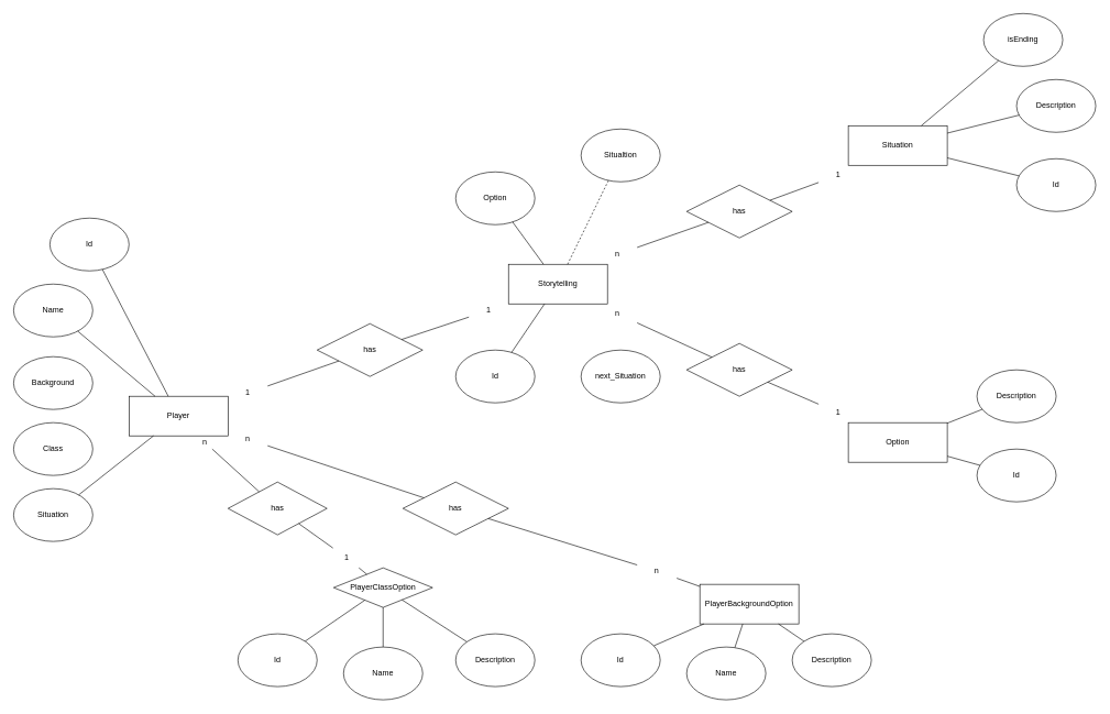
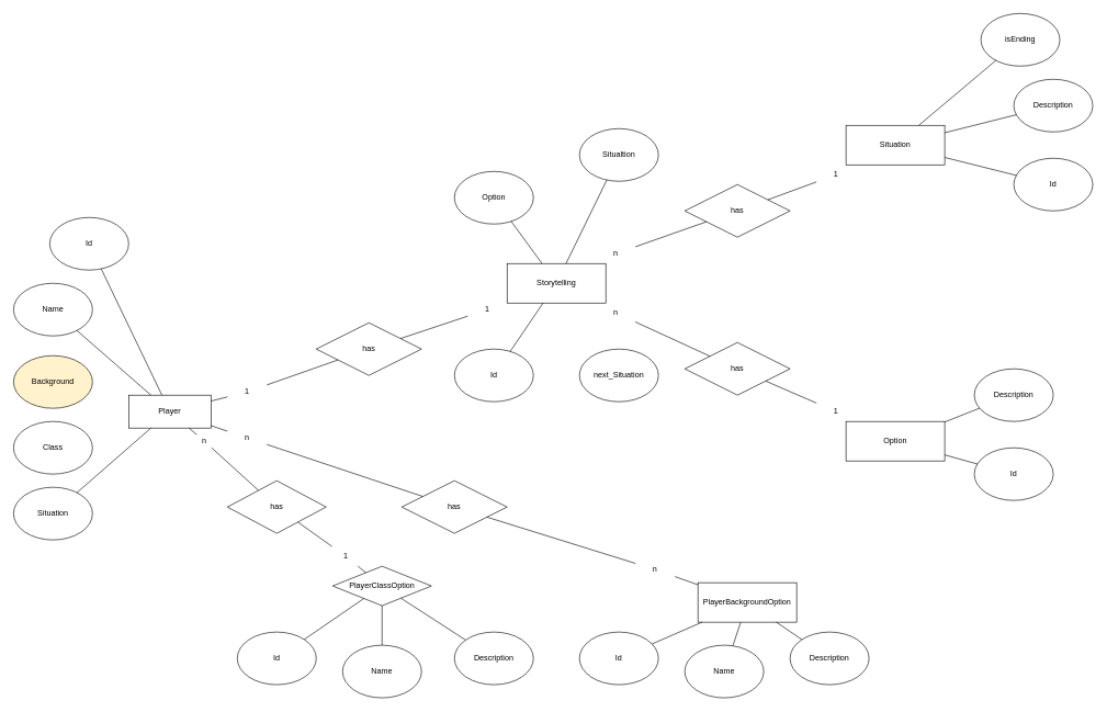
  <mxCell id="0" />
  <mxCell id="1" parent="0" />
- <mxCell id="2" value="Player" style="rounded=0;whiteSpace=wrap;html=1;" parent="1" vertex="1"><mxGeometry x="195" y="600" width="150" height="60" as="geometry" /></mxCell>
+ <mxCell id="2" value="Player" style="rounded=0;whiteSpace=wrap;html=1;" parent="1" vertex="1"><mxGeometry x="195" y="600" width="125" height="50" as="geometry" /></mxCell>
  <mxCell id="3" value="Situation" style="rounded=0;whiteSpace=wrap;html=1;" parent="1" vertex="1"><mxGeometry x="1285" y="190" width="150" height="60" as="geometry" /></mxCell>
  <mxCell id="4" value="Storytelling" style="rounded=0;whiteSpace=wrap;html=1;" parent="1" vertex="1"><mxGeometry x="770" y="400" width="150" height="60" as="geometry" /></mxCell>
  <mxCell id="5" value="PlayerClassOption" style="rhombus;whiteSpace=wrap;html=1;" parent="1" vertex="1"><mxGeometry x="505" y="860" width="150" height="60" as="geometry" /></mxCell>
  <mxCell id="6" value="Id" style="ellipse;whiteSpace=wrap;html=1;" parent="1" vertex="1"><mxGeometry x="75" y="330" width="120" height="80" as="geometry" /></mxCell>
  <mxCell id="7" value="Id" style="ellipse;whiteSpace=wrap;html=1;" parent="1" vertex="1"><mxGeometry x="1540" y="240" width="120" height="80" as="geometry" /></mxCell>
  <mxCell id="8" value="Id" style="ellipse;whiteSpace=wrap;html=1;" parent="1" vertex="1"><mxGeometry x="690" y="530" width="120" height="80" as="geometry" /></mxCell>
  <mxCell id="9" value="Name" style="ellipse;whiteSpace=wrap;html=1;" parent="1" vertex="1"><mxGeometry x="20" y="430" width="120" height="80" as="geometry" /></mxCell>
  <mxCell id="10" value="Description" style="ellipse;whiteSpace=wrap;html=1;" parent="1" vertex="1"><mxGeometry x="1540" y="120" width="120" height="80" as="geometry" /></mxCell>
  <mxCell id="11" value="Id" style="ellipse;whiteSpace=wrap;html=1;" parent="1" vertex="1"><mxGeometry x="360" y="960" width="120" height="80" as="geometry" /></mxCell>
  <mxCell id="12" value="Name" style="ellipse;whiteSpace=wrap;html=1;" parent="1" vertex="1"><mxGeometry x="520" y="980" width="120" height="80" as="geometry" /></mxCell>
  <mxCell id="13" value="Description" style="ellipse;whiteSpace=wrap;html=1;" parent="1" vertex="1"><mxGeometry x="690" y="960" width="120" height="80" as="geometry" /></mxCell>
  <mxCell id="14" value="isEnding&lt;span style=&quot;color: rgba(0, 0, 0, 0); font-family: monospace; font-size: 0px; text-align: start; text-wrap: nowrap;&quot;&gt;%3CmxGraphModel%3E%3Croot%3E%3CmxCell%20id%3D%220%22%2F%3E%3CmxCell%20id%3D%221%22%20parent%3D%220%22%2F%3E%3CmxCell%20id%3D%222%22%20value%3D%22Description%22%20style%3D%22ellipse%3BwhiteSpace%3Dwrap%3Bhtml%3D1%3B%22%20vertex%3D%221%22%20parent%3D%221%22%3E%3CmxGeometry%20x%3D%22620%22%20y%3D%22190%22%20width%3D%22120%22%20height%3D%2280%22%20as%3D%22geometry%22%2F%3E%3C%2FmxCell%3E%3C%2Froot%3E%3C%2FmxGraphModel%3E&lt;/span&gt;" style="ellipse;whiteSpace=wrap;html=1;" parent="1" vertex="1"><mxGeometry x="1490" y="20" width="120" height="80" as="geometry" /></mxCell>
- <mxCell id="15" value="Background" style="ellipse;whiteSpace=wrap;html=1;" parent="1" vertex="1"><mxGeometry x="20" y="540" width="120" height="80" as="geometry" /></mxCell>
+ <mxCell id="15" value="Background" style="ellipse;whiteSpace=wrap;html=1;fillColor=#fff2cc;" parent="1" vertex="1"><mxGeometry x="20" y="540" width="120" height="80" as="geometry" /></mxCell>
  <mxCell id="16" value="next_Situation" style="ellipse;whiteSpace=wrap;html=1;" parent="1" vertex="1"><mxGeometry x="880" y="530" width="120" height="80" as="geometry" /></mxCell>
  <mxCell id="17" value="Option" style="ellipse;whiteSpace=wrap;html=1;" parent="1" vertex="1"><mxGeometry x="690" y="260" width="120" height="80" as="geometry" /></mxCell>
  <mxCell id="18" value="Situaltion" style="ellipse;whiteSpace=wrap;html=1;" parent="1" vertex="1"><mxGeometry x="880" y="195" width="120" height="80" as="geometry" /></mxCell>
  <mxCell id="19" value="Class" style="ellipse;whiteSpace=wrap;html=1;" parent="1" vertex="1"><mxGeometry x="20" y="640" width="120" height="80" as="geometry" /></mxCell>
  <mxCell id="20" value="Situation" style="ellipse;whiteSpace=wrap;html=1;" parent="1" vertex="1"><mxGeometry x="20" y="740" width="120" height="80" as="geometry" /></mxCell>
  <mxCell id="21" value="PlayerBackgroundOption" style="rounded=0;whiteSpace=wrap;html=1;" parent="1" vertex="1"><mxGeometry x="1060" y="885" width="150" height="60" as="geometry" /></mxCell>
  <mxCell id="22" value="Id" style="ellipse;whiteSpace=wrap;html=1;" parent="1" vertex="1"><mxGeometry x="880" y="960" width="120" height="80" as="geometry" /></mxCell>
  <mxCell id="23" value="Name" style="ellipse;whiteSpace=wrap;html=1;" parent="1" vertex="1"><mxGeometry x="1040" y="980" width="120" height="80" as="geometry" /></mxCell>
  <mxCell id="24" value="Description" style="ellipse;whiteSpace=wrap;html=1;" parent="1" vertex="1"><mxGeometry x="1200" y="960" width="120" height="80" as="geometry" /></mxCell>
  <mxCell id="25" value="Option" style="rounded=0;whiteSpace=wrap;html=1;" parent="1" vertex="1"><mxGeometry x="1285" y="640" width="150" height="60" as="geometry" /></mxCell>
  <mxCell id="26" value="Id" style="ellipse;whiteSpace=wrap;html=1;" parent="1" vertex="1"><mxGeometry x="1480" y="680" width="120" height="80" as="geometry" /></mxCell>
  <mxCell id="27" value="Description" style="ellipse;whiteSpace=wrap;html=1;" parent="1" vertex="1"><mxGeometry x="1480" y="560" width="120" height="80" as="geometry" /></mxCell>
  <mxCell id="28" value="" style="endArrow=none;html=1;rounded=0;" parent="1" source="2" target="6" edge="1"><mxGeometry width="50" height="50" relative="1" as="geometry"><mxPoint x="370" y="520" as="sourcePoint" /><mxPoint x="420" y="470" as="targetPoint" /></mxGeometry></mxCell>
  <mxCell id="29" value="" style="endArrow=none;html=1;rounded=0;" parent="1" source="2" target="9" edge="1"><mxGeometry width="50" height="50" relative="1" as="geometry"><mxPoint x="264" y="610" as="sourcePoint" /><mxPoint x="165" y="418" as="targetPoint" /></mxGeometry></mxCell>
  <mxCell id="30" value="" style="endArrow=none;html=1;rounded=0;" parent="1" source="2" target="20" edge="1"><mxGeometry width="50" height="50" relative="1" as="geometry"><mxPoint x="294" y="640" as="sourcePoint" /><mxPoint x="195" y="448" as="targetPoint" /></mxGeometry></mxCell>
- <mxCell id="31" value="" style="endArrow=none;html=1;rounded=0;dashed=1;" parent="1" source="4" target="18" edge="1"><mxGeometry width="50" height="50" relative="1" as="geometry"><mxPoint x="800" y="670" as="sourcePoint" /><mxPoint x="701" y="478" as="targetPoint" /></mxGeometry></mxCell>
+ <mxCell id="31" value="" style="endArrow=none;html=1;rounded=0;" parent="1" source="4" target="18" edge="1"><mxGeometry width="50" height="50" relative="1" as="geometry"><mxPoint x="800" y="670" as="sourcePoint" /><mxPoint x="701" y="478" as="targetPoint" /></mxGeometry></mxCell>
  <mxCell id="32" value="" style="endArrow=none;html=1;rounded=0;" parent="1" source="4" target="17" edge="1"><mxGeometry width="50" height="50" relative="1" as="geometry"><mxPoint x="324" y="670" as="sourcePoint" /><mxPoint x="225" y="478" as="targetPoint" /></mxGeometry></mxCell>
  <mxCell id="33" value="" style="endArrow=none;html=1;rounded=0;" parent="1" source="4" target="8" edge="1"><mxGeometry width="50" height="50" relative="1" as="geometry"><mxPoint x="877" y="410" as="sourcePoint" /><mxPoint x="924" y="346" as="targetPoint" /></mxGeometry></mxCell>
  <mxCell id="34" value="" style="endArrow=none;html=1;rounded=0;" parent="1" source="5" target="13" edge="1"><mxGeometry width="50" height="50" relative="1" as="geometry"><mxPoint x="897" y="430" as="sourcePoint" /><mxPoint x="944" y="366" as="targetPoint" /></mxGeometry></mxCell>
  <mxCell id="35" value="" style="endArrow=none;html=1;rounded=0;" parent="1" source="5" target="12" edge="1"><mxGeometry width="50" height="50" relative="1" as="geometry"><mxPoint x="647" y="930" as="sourcePoint" /><mxPoint x="719" y="981" as="targetPoint" /></mxGeometry></mxCell>
  <mxCell id="36" value="" style="endArrow=none;html=1;rounded=0;" parent="1" source="5" target="11" edge="1"><mxGeometry width="50" height="50" relative="1" as="geometry"><mxPoint x="657" y="940" as="sourcePoint" /><mxPoint x="729" y="991" as="targetPoint" /></mxGeometry></mxCell>
  <mxCell id="37" value="" style="endArrow=none;html=1;rounded=0;" parent="1" source="21" target="22" edge="1"><mxGeometry width="50" height="50" relative="1" as="geometry"><mxPoint x="667" y="950" as="sourcePoint" /><mxPoint x="739" y="1001" as="targetPoint" /></mxGeometry></mxCell>
  <mxCell id="38" value="" style="endArrow=none;html=1;rounded=0;" parent="1" source="21" target="23" edge="1"><mxGeometry width="50" height="50" relative="1" as="geometry"><mxPoint x="1077" y="930" as="sourcePoint" /><mxPoint x="994" y="983" as="targetPoint" /></mxGeometry></mxCell>
  <mxCell id="39" value="" style="endArrow=none;html=1;rounded=0;" parent="1" source="21" target="24" edge="1"><mxGeometry width="50" height="50" relative="1" as="geometry"><mxPoint x="1087" y="940" as="sourcePoint" /><mxPoint x="1004" y="993" as="targetPoint" /></mxGeometry></mxCell>
  <mxCell id="40" value="" style="endArrow=none;html=1;rounded=0;" parent="1" source="26" target="25" edge="1"><mxGeometry width="50" height="50" relative="1" as="geometry"><mxPoint x="1097" y="950" as="sourcePoint" /><mxPoint x="1014" y="1003" as="targetPoint" /></mxGeometry></mxCell>
  <mxCell id="41" value="" style="endArrow=none;html=1;rounded=0;" parent="1" source="27" target="25" edge="1"><mxGeometry width="50" height="50" relative="1" as="geometry"><mxPoint x="1530" y="800" as="sourcePoint" /><mxPoint x="1421" y="720" as="targetPoint" /></mxGeometry></mxCell>
  <mxCell id="42" value="" style="endArrow=none;html=1;rounded=0;" parent="1" source="7" target="3" edge="1"><mxGeometry width="50" height="50" relative="1" as="geometry"><mxPoint x="1518" y="578" as="sourcePoint" /><mxPoint x="1414" y="650" as="targetPoint" /></mxGeometry></mxCell>
  <mxCell id="43" value="" style="endArrow=none;html=1;rounded=0;" parent="1" source="10" target="3" edge="1"><mxGeometry width="50" height="50" relative="1" as="geometry"><mxPoint x="1538" y="598" as="sourcePoint" /><mxPoint x="1434" y="670" as="targetPoint" /></mxGeometry></mxCell>
  <mxCell id="44" value="" style="endArrow=none;html=1;rounded=0;" parent="1" source="3" target="14" edge="1"><mxGeometry width="50" height="50" relative="1" as="geometry"><mxPoint x="1548" y="608" as="sourcePoint" /><mxPoint x="1444" y="680" as="targetPoint" /></mxGeometry></mxCell>
  <mxCell id="45" value="has" style="rhombus;whiteSpace=wrap;html=1;" parent="1" vertex="1"><mxGeometry x="610" y="730" width="160" height="80" as="geometry" /></mxCell>
  <mxCell id="46" value="has" style="rhombus;whiteSpace=wrap;html=1;" parent="1" vertex="1"><mxGeometry x="345" y="730" width="150" height="80" as="geometry" /></mxCell>
  <mxCell id="47" value="" style="endArrow=none;html=1;rounded=0;" parent="1" source="58" target="45" edge="1"><mxGeometry width="50" height="50" relative="1" as="geometry"><mxPoint x="835" y="470" as="sourcePoint" /><mxPoint x="785" y="544" as="targetPoint" /></mxGeometry></mxCell>
  <mxCell id="48" value="" style="endArrow=none;html=1;rounded=0;" parent="1" source="56" target="45" edge="1"><mxGeometry width="50" height="50" relative="1" as="geometry"><mxPoint x="1036" y="870" as="sourcePoint" /><mxPoint x="718" y="742" as="targetPoint" /></mxGeometry></mxCell>
  <mxCell id="49" value="" style="endArrow=none;html=1;rounded=0;" parent="1" source="52" target="46" edge="1"><mxGeometry width="50" height="50" relative="1" as="geometry"><mxPoint x="355" y="656" as="sourcePoint" /><mxPoint x="657" y="723" as="targetPoint" /></mxGeometry></mxCell>
  <mxCell id="50" value="" style="endArrow=none;html=1;rounded=0;" parent="1" source="54" target="5" edge="1"><mxGeometry width="50" height="50" relative="1" as="geometry"><mxPoint x="365" y="666" as="sourcePoint" /><mxPoint x="667" y="733" as="targetPoint" /></mxGeometry></mxCell>
  <mxCell id="51" value="" style="endArrow=none;html=1;rounded=0;" parent="1" source="2" target="52" edge="1"><mxGeometry width="50" height="50" relative="1" as="geometry"><mxPoint x="302" y="660" as="sourcePoint" /><mxPoint x="393" y="745" as="targetPoint" /></mxGeometry></mxCell>
  <mxCell id="52" value="n" style="text;html=1;align=center;verticalAlign=middle;whiteSpace=wrap;rounded=0;" parent="1" vertex="1"><mxGeometry x="280" y="660" width="60" height="20" as="geometry" /></mxCell>
  <mxCell id="53" value="" style="endArrow=none;html=1;rounded=0;" parent="1" source="46" target="54" edge="1"><mxGeometry width="50" height="50" relative="1" as="geometry"><mxPoint x="451" y="793" as="sourcePoint" /><mxPoint x="540" y="860" as="targetPoint" /></mxGeometry></mxCell>
  <mxCell id="54" value="1" style="text;html=1;align=center;verticalAlign=middle;whiteSpace=wrap;rounded=0;" parent="1" vertex="1"><mxGeometry x="495" y="830" width="60" height="30" as="geometry" /></mxCell>
  <mxCell id="55" value="" style="endArrow=none;html=1;rounded=0;" parent="1" source="2" target="56" edge="1"><mxGeometry width="50" height="50" relative="1" as="geometry"><mxPoint x="345" y="655" as="sourcePoint" /><mxPoint x="642" y="754" as="targetPoint" /></mxGeometry></mxCell>
  <mxCell id="56" value="n" style="text;html=1;align=center;verticalAlign=middle;whiteSpace=wrap;rounded=0;" parent="1" vertex="1"><mxGeometry x="345" y="650" width="60" height="30" as="geometry" /></mxCell>
  <mxCell id="57" value="" style="endArrow=none;html=1;rounded=0;" parent="1" source="21" target="58" edge="1"><mxGeometry width="50" height="50" relative="1" as="geometry"><mxPoint x="1025" y="868" as="sourcePoint" /><mxPoint x="740" y="785" as="targetPoint" /></mxGeometry></mxCell>
  <mxCell id="58" value="n" style="text;html=1;align=center;verticalAlign=middle;whiteSpace=wrap;rounded=0;" parent="1" vertex="1"><mxGeometry x="965" y="850" width="60" height="30" as="geometry" /></mxCell>
  <mxCell id="59" value="has" style="rhombus;whiteSpace=wrap;html=1;" parent="1" vertex="1"><mxGeometry x="1040" y="280" width="160" height="80" as="geometry" /></mxCell>
  <mxCell id="60" value="has" style="rhombus;whiteSpace=wrap;html=1;" parent="1" vertex="1"><mxGeometry x="1040" y="520" width="160" height="80" as="geometry" /></mxCell>
  <mxCell id="61" value="" style="endArrow=none;html=1;rounded=0;" parent="1" source="68" target="4" edge="1"><mxGeometry width="50" height="50" relative="1" as="geometry"><mxPoint x="1190" y="435.5" as="sourcePoint" /><mxPoint x="964" y="364.5" as="targetPoint" /></mxGeometry></mxCell>
  <mxCell id="62" value="" style="endArrow=none;html=1;rounded=0;" parent="1" source="70" target="59" edge="1"><mxGeometry width="50" height="50" relative="1" as="geometry"><mxPoint x="1086" y="497" as="sourcePoint" /><mxPoint x="930" y="458" as="targetPoint" /></mxGeometry></mxCell>
  <mxCell id="63" value="" style="endArrow=none;html=1;rounded=0;" parent="1" source="72" target="4" edge="1"><mxGeometry width="50" height="50" relative="1" as="geometry"><mxPoint x="1096" y="507" as="sourcePoint" /><mxPoint x="940" y="468" as="targetPoint" /></mxGeometry></mxCell>
  <mxCell id="64" value="" style="endArrow=none;html=1;rounded=0;" parent="1" source="66" target="60" edge="1"><mxGeometry width="50" height="50" relative="1" as="geometry"><mxPoint x="1106" y="517" as="sourcePoint" /><mxPoint x="950" y="478" as="targetPoint" /></mxGeometry></mxCell>
  <mxCell id="65" value="" style="endArrow=none;html=1;rounded=0;" parent="1" source="25" target="66" edge="1"><mxGeometry width="50" height="50" relative="1" as="geometry"><mxPoint x="1298" y="640" as="sourcePoint" /><mxPoint x="1151" y="570" as="targetPoint" /></mxGeometry></mxCell>
  <mxCell id="66" value="1" style="text;html=1;align=center;verticalAlign=middle;whiteSpace=wrap;rounded=0;" parent="1" vertex="1"><mxGeometry x="1240" y="610" width="60" height="30" as="geometry" /></mxCell>
  <mxCell id="67" value="" style="endArrow=none;html=1;rounded=0;" parent="1" source="60" target="68" edge="1"><mxGeometry width="50" height="50" relative="1" as="geometry"><mxPoint x="1068" y="531" as="sourcePoint" /><mxPoint x="911" y="460" as="targetPoint" /></mxGeometry></mxCell>
  <mxCell id="68" value="n" style="text;html=1;align=center;verticalAlign=middle;whiteSpace=wrap;rounded=0;" parent="1" vertex="1"><mxGeometry x="905" y="460" width="60" height="30" as="geometry" /></mxCell>
  <mxCell id="69" value="" style="endArrow=none;html=1;rounded=0;" parent="1" source="3" target="70" edge="1"><mxGeometry width="50" height="50" relative="1" as="geometry"><mxPoint x="1288" y="250" as="sourcePoint" /><mxPoint x="1164" y="302" as="targetPoint" /></mxGeometry></mxCell>
  <mxCell id="70" value="1" style="text;html=1;align=center;verticalAlign=middle;whiteSpace=wrap;rounded=0;" parent="1" vertex="1"><mxGeometry x="1240" y="250" width="60" height="30" as="geometry" /></mxCell>
  <mxCell id="71" value="" style="endArrow=none;html=1;rounded=0;" parent="1" source="59" target="72" edge="1"><mxGeometry width="50" height="50" relative="1" as="geometry"><mxPoint x="1076" y="338" as="sourcePoint" /><mxPoint x="920" y="400" as="targetPoint" /></mxGeometry></mxCell>
  <mxCell id="72" value="n" style="text;html=1;align=center;verticalAlign=middle;whiteSpace=wrap;rounded=0;" parent="1" vertex="1"><mxGeometry x="905" y="370" width="60" height="30" as="geometry" /></mxCell>
  <mxCell id="73" value="has" style="rhombus;whiteSpace=wrap;html=1;" parent="1" vertex="1"><mxGeometry x="480" y="490" width="160" height="80" as="geometry" /></mxCell>
  <mxCell id="74" value="" style="endArrow=none;html=1;rounded=0;" parent="1" source="79" target="4" edge="1"><mxGeometry width="50" height="50" relative="1" as="geometry"><mxPoint x="1083" y="347" as="sourcePoint" /><mxPoint x="975" y="384" as="targetPoint" /></mxGeometry></mxCell>
  <mxCell id="75" value="" style="endArrow=none;html=1;rounded=0;" parent="1" source="77" target="2" edge="1"><mxGeometry width="50" height="50" relative="1" as="geometry"><mxPoint x="581" y="516" as="sourcePoint" /><mxPoint x="780" y="461" as="targetPoint" /></mxGeometry></mxCell>
  <mxCell id="76" value="" style="endArrow=none;html=1;rounded=0;" parent="1" source="73" target="77" edge="1"><mxGeometry width="50" height="50" relative="1" as="geometry"><mxPoint x="527" y="546" as="sourcePoint" /><mxPoint x="345" y="605" as="targetPoint" /></mxGeometry></mxCell>
  <mxCell id="77" value="1" style="text;html=1;align=center;verticalAlign=middle;whiteSpace=wrap;rounded=0;" parent="1" vertex="1"><mxGeometry x="345" y="580" width="60" height="30" as="geometry" /></mxCell>
  <mxCell id="78" value="" style="endArrow=none;html=1;rounded=0;" parent="1" source="73" target="79" edge="1"><mxGeometry width="50" height="50" relative="1" as="geometry"><mxPoint x="621" y="513" as="sourcePoint" /><mxPoint x="770" y="458" as="targetPoint" /></mxGeometry></mxCell>
  <mxCell id="79" value="1" style="text;html=1;align=center;verticalAlign=middle;whiteSpace=wrap;rounded=0;" parent="1" vertex="1"><mxGeometry x="710" y="455" width="60" height="30" as="geometry" /></mxCell>
